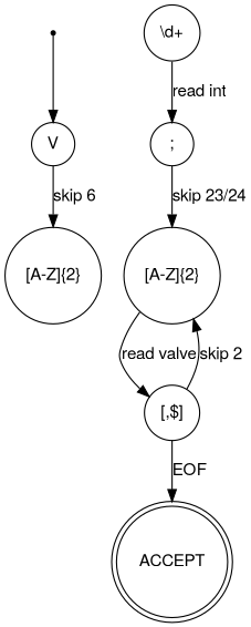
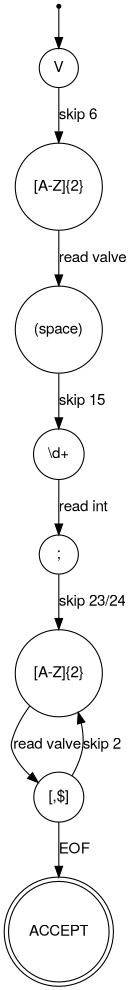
  digraph {
    fontname="Helvetica,Arial,sans-serif"
    rankdir=TB
    node [fontname="Helvetica,Arial,sans-serif" shape=circle]
    edge [fontname="Helvetica,Arial,sans-serif"]
    ENTRY_POINT [shape=point]
    n2 [label=V]
    n3 [label="[A-Z]{2}"]
+   n4 [label="(space)"]
    n5 [label="\\d+"]
    n6 [label=";"]
    n7 [label="[A-Z]{2}"]
    n8 [label="[,$]"]
    n9 [label=ACCEPT shape=doublecircle]
    ENTRY_POINT -> n2
    n2 -> n3 [label="skip 6"]
+   n3 -> n4 [label="read valve"]
+   n4 -> n5 [label="skip 15"]
    n5 -> n6 [label="read int"]
    n6 -> n7 [label="skip 23/24"]
    n7 -> n8 [label="read valve"]
    n8 -> n7 [label="skip 2"]
    n8 -> n9 [label=EOF]
  }
